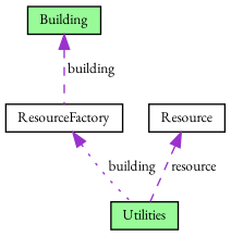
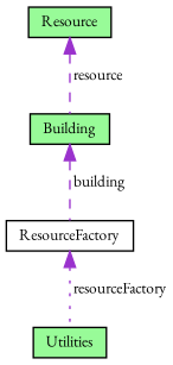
  digraph {
    fontname="EB Garamond"
    node [color=black fillcolor=palegreen fontname="EB Garamond" fontsize=10 shape=record style=filled]
    edge [color=darkorchid3 dir=back fontname="EB Garamond" fontsize=10 labelfontname=Helvetica labelfontsize=10 style=dashed]
    n1 [fontcolor=black height=0.2 label=Utilities width=0.4]
    n2 [fillcolor=white height=0.2 label=ResourceFactory width=0.4]
    n3 [height=0.2 label=Building width=0.4]
-   n4 [fillcolor=white height=0.2 label=Resource width=0.4]
-   n2 -> n1 [label=" building" style=dotted]
+   n4 [height=0.2 label=Resource width=0.4]
+   n2 -> n1 [label=" resourceFactory" style=dotted]
    n3 -> n2 [label=" building"]
-   n4 -> n1 [label=" resource"]
+   n4 -> n3 [label=" resource"]
  }
